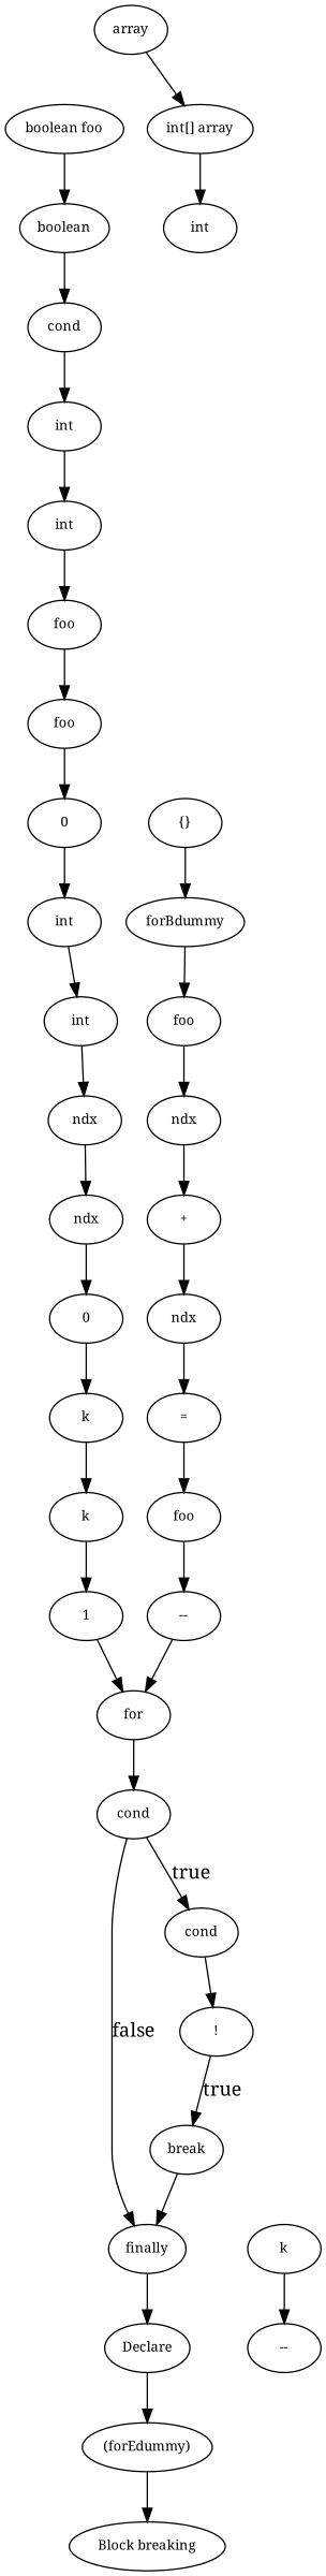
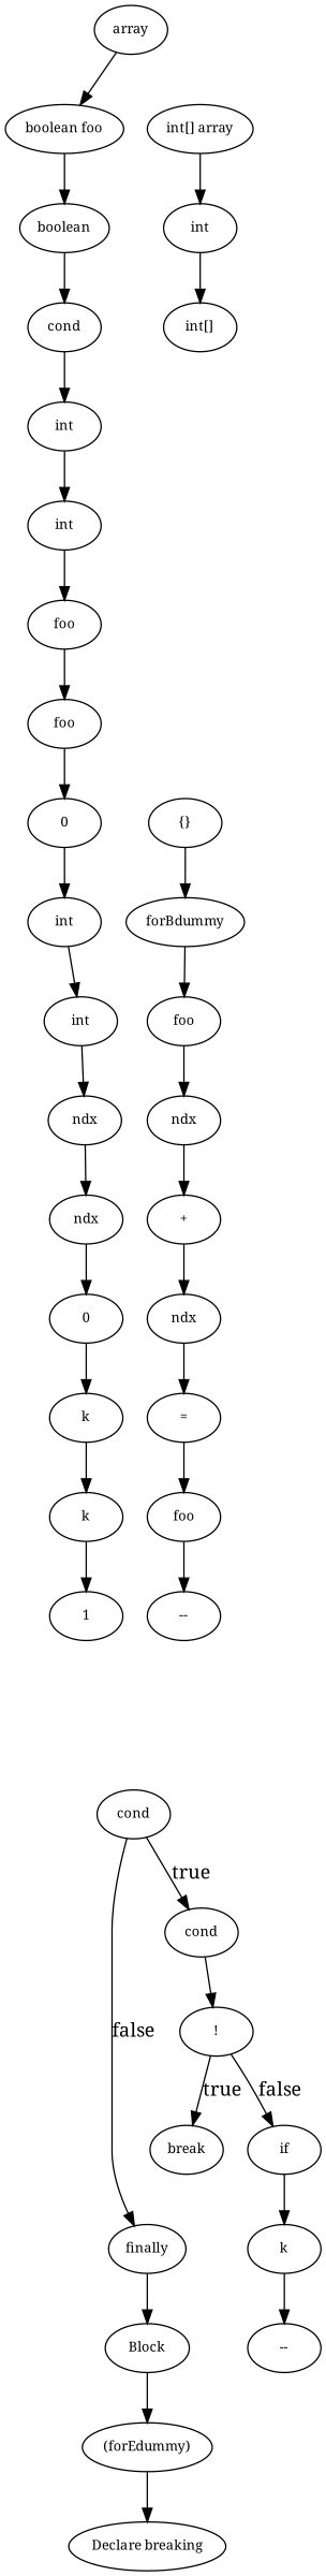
  digraph {
    fontname="Noto Serif"
    node [fontname="Noto Serif" fontsize=10]
    edge [fontname="Noto Serif"]
    n1 [label=foo]
    n2 [label=ndx]
    n3 [label="+"]
    n4 [label=ndx]
    n5 [label="="]
    n6 [label=foo]
    n7 [label="--"]
    n8 [label=cond]
    n9 [label=finally]
    n10 [label=cond]
-   n11 [label=Declare]
+   n11 [label=Block]
    n12 [label="!"]
    n13 [label=1]
-   n14 [label=for]
    n15 [label=k]
    n16 [label=k]
    n17 [label=0]
    n18 [label=ndx]
    n19 [label=cond]
    n20 [label=int]
    n21 [label=int]
    n22 [label=boolean]
    n23 [label=ndx]
    n24 [label="boolean foo"]
    n25 [label=int]
    n26 [label=array]
    n27 [label=int]
    n28 [label=int]
+   n29 [label="int[]"]
    n30 [label="(forEdummy)"]
    n31 [label=forBdummy]
    n32 [label="int[] array"]
    n33 [label=0]
-   n34 [label="Block breaking"]
+   n34 [label="Declare breaking"]
    n35 [label=foo]
    n36 [label=foo]
    n37 [label=k]
    n38 [label="--"]
    n39 [label="{}"]
    n40 [label=break]
+   n41 [label=if]
    n1 -> n2
    n2 -> n3
    n3 -> n4
    n4 -> n5
    n5 -> n6
    n6 -> n7
-   n7 -> n14
    n8 -> n9 [label=false]
    n8 -> n10 [label=true]
    n9 -> n11
    n10 -> n12
    n11 -> n30
    n12 -> n40 [label=true]
-   n13 -> n14
-   n14 -> n8
+   n12 -> n41 [label=false]
    n15 -> n13
    n16 -> n15
    n17 -> n16
    n18 -> n17
    n19 -> n20
    n20 -> n21
    n21 -> n36
    n22 -> n19
    n23 -> n18
    n24 -> n22
    n25 -> n23
-   n26 -> n32
+   n26 -> n24
    n27 -> n25
+   n28 -> n29
    n30 -> n34
    n31 -> n1
    n32 -> n28
    n33 -> n27
    n35 -> n33
    n36 -> n35
    n37 -> n38
    n39 -> n31
-   n40 -> n9
+   n41 -> n37
  }
